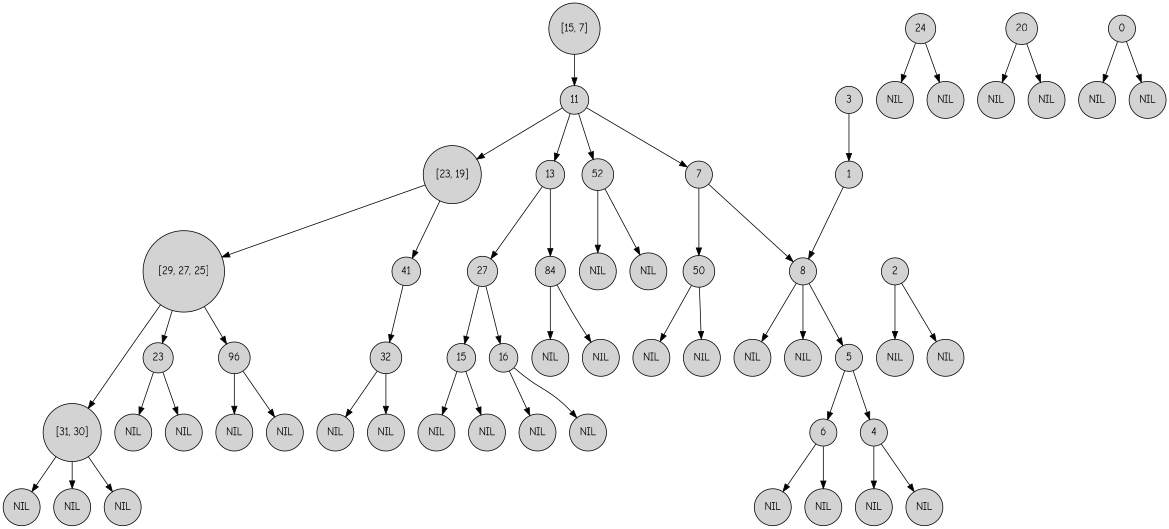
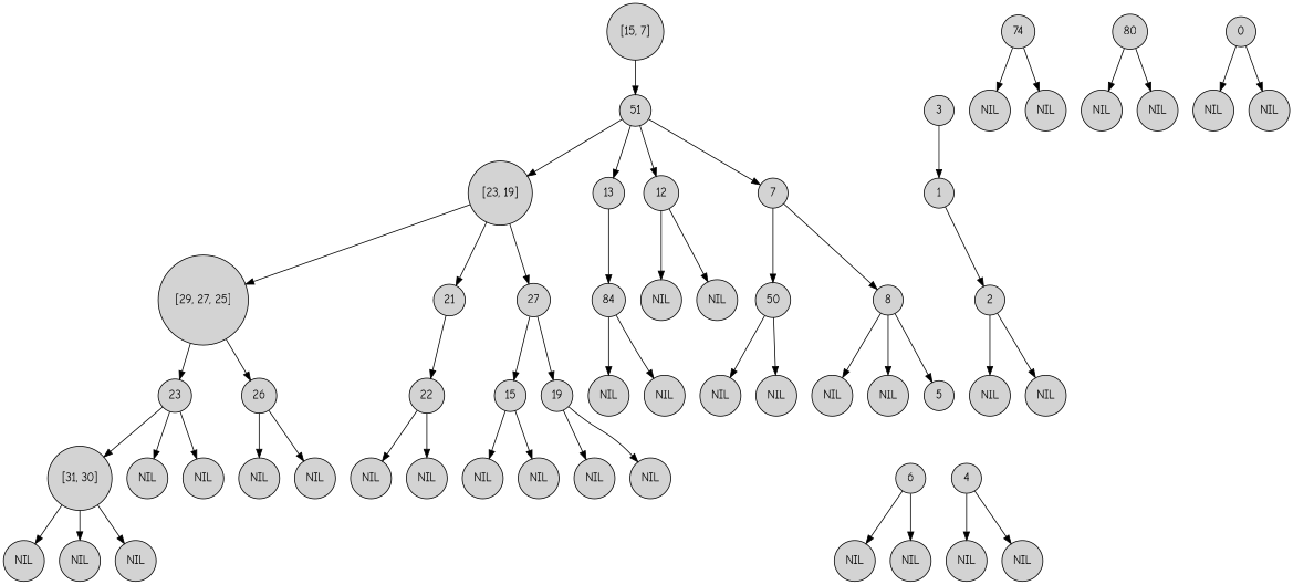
  digraph {
    fontname="Comic Neue"
    rankdir=TB
    node [fontname="Comic Neue" shape=circle style=filled]
    edge [fontname="Comic Neue"]
    n1 [label="[31, 30]"]
    n2 [label=NIL]
    n3 [label=NIL]
    n4 [label=NIL]
    n5 [label="[29, 27, 25]"]
    n6 [label=23]
-   n7 [label=96]
+   n7 [label=26]
    n8 [label=NIL]
    n9 [label=NIL]
    n10 [label=NIL]
    n11 [label=NIL]
-   n12 [label=24]
+   n12 [label=74]
    n13 [label=NIL]
    n14 [label=NIL]
    n15 [label="[23, 19]"]
-   n16 [label=41]
+   n16 [label=21]
    n17 [label=27]
-   n18 [label=32]
+   n18 [label=22]
    n19 [label=15]
-   n20 [label=16]
+   n20 [label=19]
    n21 [label=NIL]
    n22 [label=NIL]
-   n23 [label=20]
+   n23 [label=80]
    n24 [label=NIL]
    n25 [label=NIL]
    n26 [label=NIL]
    n27 [label=NIL]
    n28 [label=NIL]
    n29 [label=NIL]
    n30 [label="[15, 7]"]
-   n31 [label=11]
+   n31 [label=51]
    n32 [label=13]
-   n33 [label=52]
+   n33 [label=12]
    n34 [label=7]
    n35 [label=3]
    n36 [label=1]
    n37 [label=84]
    n38 [label=NIL]
    n39 [label=NIL]
    n40 [label=NIL]
    n41 [label=NIL]
    n42 [label=50]
    n43 [label=8]
    n44 [label=NIL]
    n45 [label=NIL]
    n46 [label=NIL]
    n47 [label=NIL]
    n48 [label=5]
    n49 [label=6]
    n50 [label=NIL]
    n51 [label=NIL]
    n52 [label=4]
    n53 [label=NIL]
    n54 [label=NIL]
    n55 [label=2]
    n56 [label=NIL]
    n57 [label=NIL]
    n58 [label=0]
    n59 [label=NIL]
    n60 [label=NIL]
    n1 -> n2
    n1 -> n3
    n1 -> n4
-   n5 -> n1
+   n6 -> n1
    n5 -> n6
    n5 -> n7
    n6 -> n8
    n6 -> n9
    n7 -> n10
    n7 -> n11
    n12 -> n13
    n12 -> n14
    n15 -> n5
    n15 -> n16
-   n32 -> n17
+   n15 -> n17
    n16 -> n18
    n17 -> n19
    n17 -> n20
    n18 -> n21
    n18 -> n22
    n19 -> n26
    n19 -> n27
    n20 -> n28
    n20 -> n29
    n23 -> n24
    n23 -> n25
    n30 -> n31
    n31 -> n15
    n31 -> n32
    n31 -> n33
    n31 -> n34
    n32 -> n37
    n33 -> n40
    n33 -> n41
    n34 -> n42
    n34 -> n43
    n35 -> n36
-   n36 -> n43
+   n36 -> n55
    n37 -> n38
    n37 -> n39
    n42 -> n44
    n42 -> n45
    n43 -> n46
    n43 -> n47
    n43 -> n48
-   n48 -> n49
-   n48 -> n52
    n49 -> n50
    n49 -> n51
    n52 -> n53
    n52 -> n54
    n55 -> n56
    n55 -> n57
    n58 -> n59
    n58 -> n60
  }
